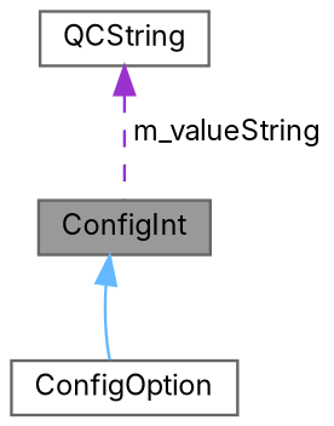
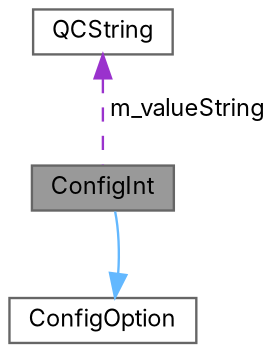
  digraph {
    fontname=Inter
    node [color=gray40 fillcolor=white fontname=Inter fontsize=10 shape=box style=filled]
    edge [dir=back fontname=Inter fontsize=10 labelfontname=Helvetica labelfontsize=10]
    n1 [fillcolor=grey60 fontcolor=black height=0.2 label=ConfigInt width=0.4]
    n2 [height=0.2 label=ConfigOption width=0.4]
    n3 [height=0.2 label=QCString width=0.4]
-   n1 -> n2 [color=steelblue1 style=solid]
+   n2 -> n1 [color=steelblue1 style=solid]
    n3 -> n1 [color=darkorchid3 label=" m_valueString" style=dashed]
  }
